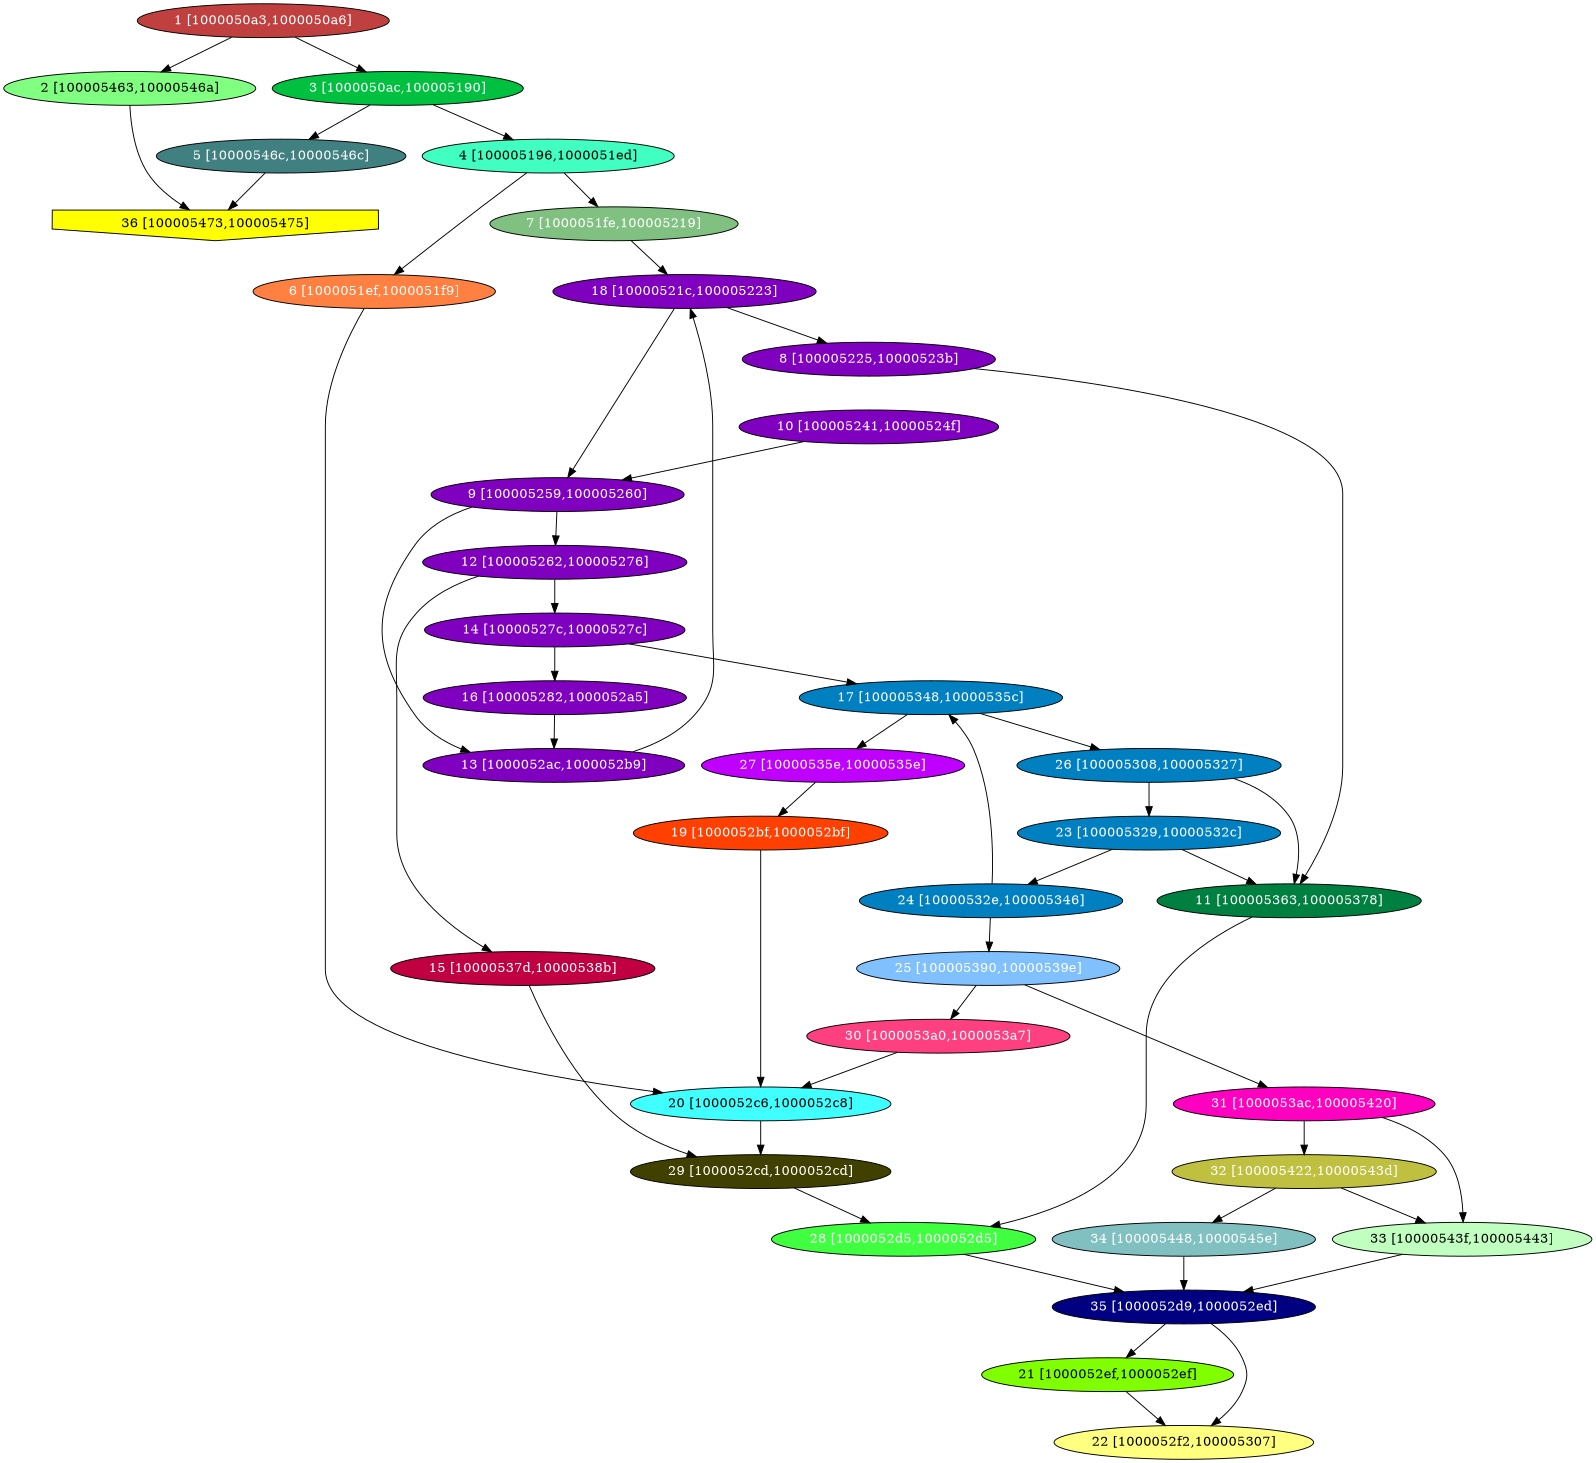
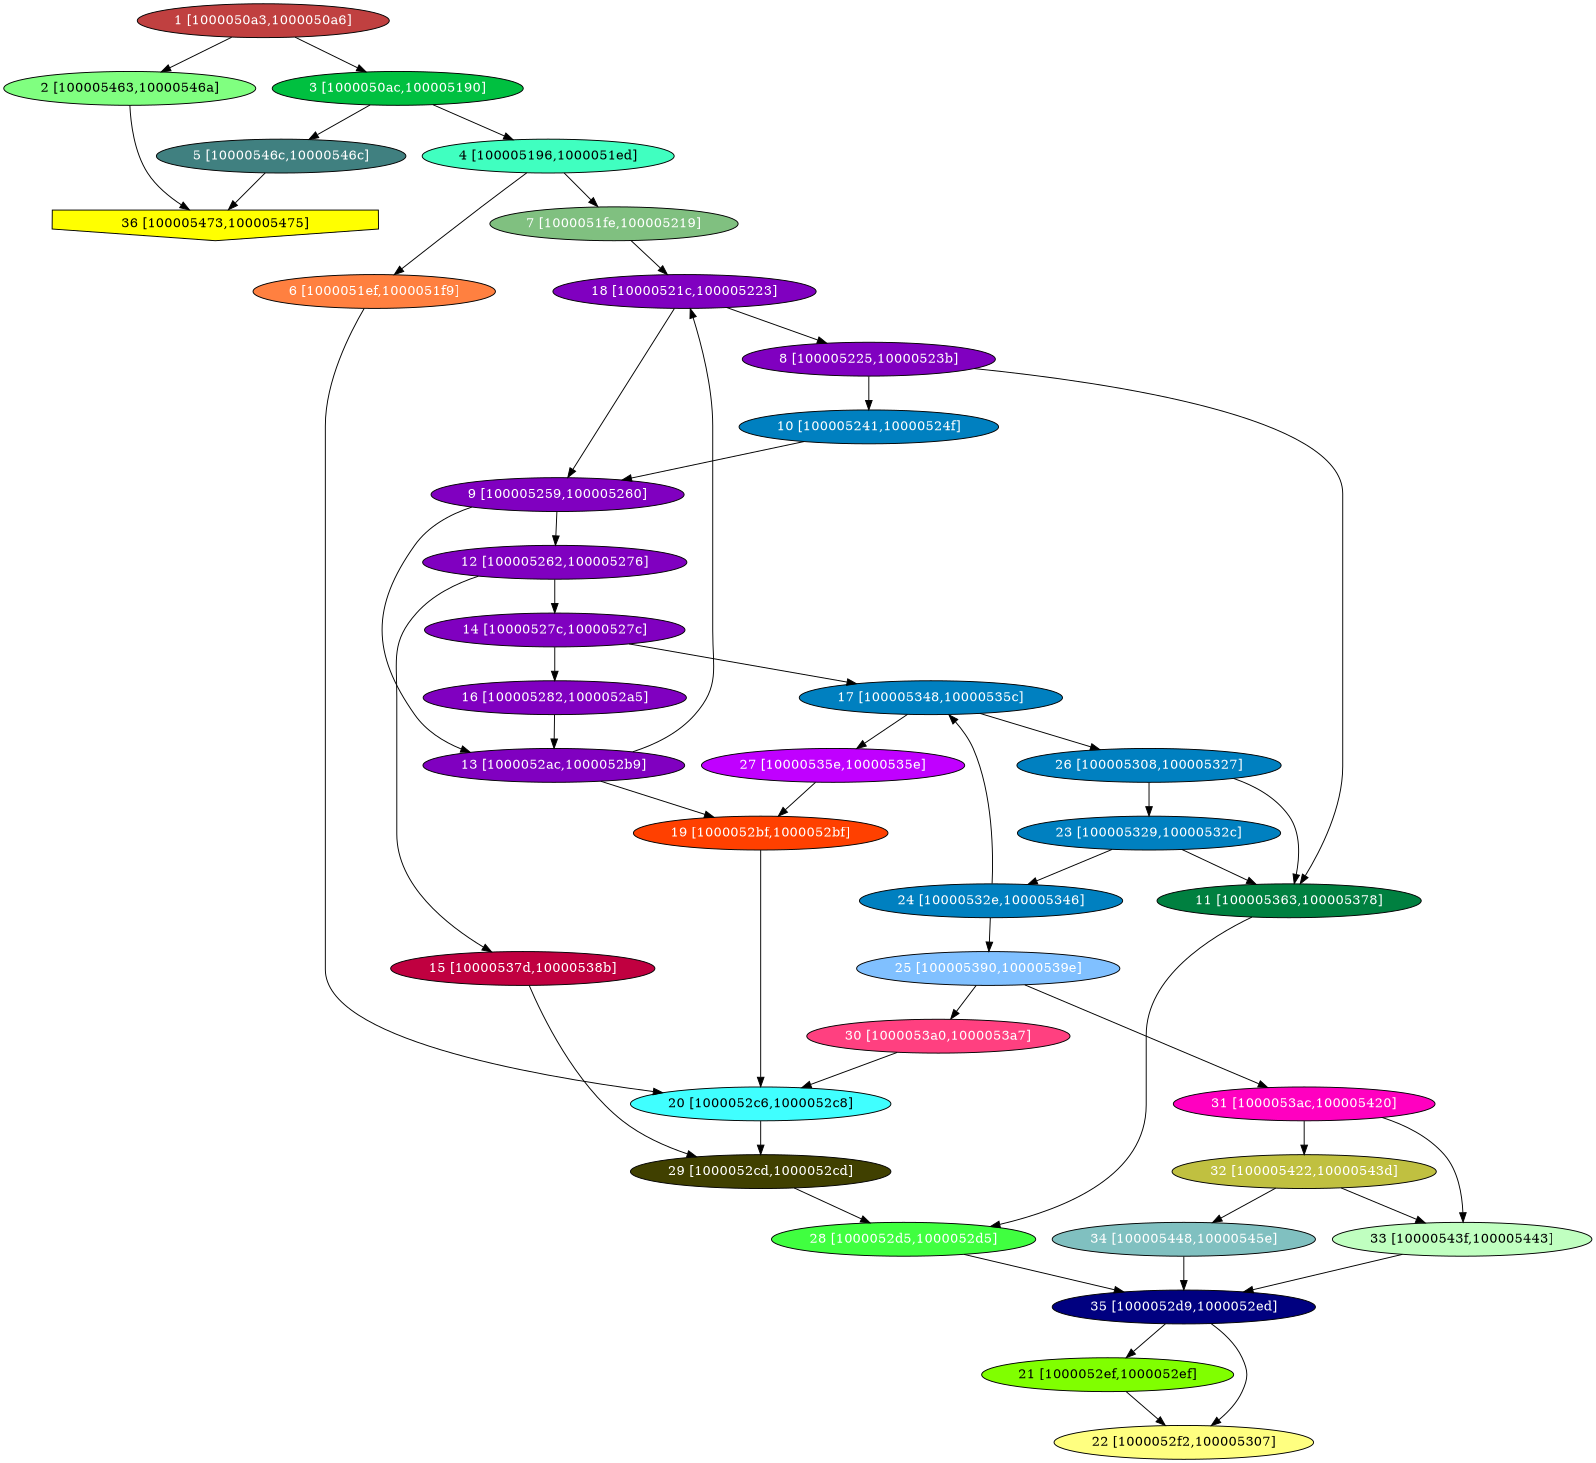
  digraph {
    node [fillcolor="#8000C0" fontcolor="#ffffff" shape=oval style=filled]
    n1 [fillcolor="#C04040" label="1 [1000050a3,1000050a6]"]
    n2 [fillcolor="#80FF80" fontcolor="#000000" label="2 [100005463,10000546a]"]
    n3 [fillcolor="#00C040" label="3 [1000050ac,100005190]"]
    n4 [fillcolor="#FFFF00" fontcolor="#000000" label="36 [100005473,100005475]" shape=invhouse]
    n5 [fillcolor="#40FFC0" fontcolor="#000000" label="4 [100005196,1000051ed]"]
    n6 [fillcolor="#408080" label="5 [10000546c,10000546c]"]
    n7 [fillcolor="#FF8040" label="6 [1000051ef,1000051f9]"]
    n8 [fillcolor="#80C080" label="7 [1000051fe,100005219]"]
    n9 [fillcolor="#40FFFF" fontcolor="#000000" label="20 [1000052c6,1000052c8]"]
    n10 [label="18 [10000521c,100005223]"]
    n11 [fillcolor="#404000" label="29 [1000052cd,1000052cd]"]
    n12 [label="8 [100005225,10000523b]"]
    n13 [label="9 [100005259,100005260]"]
-   n14 [label="10 [100005241,10000524f]"]
+   n14 [fillcolor="#0080C0" label="10 [100005241,10000524f]"]
    n15 [fillcolor="#008040" label="11 [100005363,100005378]"]
    n16 [fillcolor="#40FF40" label="28 [1000052d5,1000052d5]"]
    n17 [label="12 [100005262,100005276]"]
    n18 [label="13 [1000052ac,1000052b9]"]
    n19 [label="14 [10000527c,10000527c]"]
    n20 [fillcolor="#C00040" label="15 [10000537d,10000538b]"]
    n21 [fillcolor="#FF4000" label="19 [1000052bf,1000052bf]"]
    n22 [fillcolor="#000080" label="35 [1000052d9,1000052ed]"]
    n23 [label="16 [100005282,1000052a5]"]
    n24 [fillcolor="#0080C0" label="17 [100005348,10000535c]"]
    n25 [fillcolor="#0080C0" label="26 [100005308,100005327]"]
    n26 [fillcolor="#C000FF" label="27 [10000535e,10000535e]"]
    n27 [fillcolor="#0080C0" label="23 [100005329,10000532c]"]
    n28 [fillcolor="#80FF00" fontcolor="#000000" label="21 [1000052ef,1000052ef]"]
    n29 [fillcolor="#FFFF80" fontcolor="#000000" label="22 [1000052f2,100005307]"]
    n30 [fillcolor="#0080C0" label="24 [10000532e,100005346]"]
    n31 [fillcolor="#80C0FF" label="25 [100005390,10000539e]"]
    n32 [fillcolor="#FF4080" label="30 [1000053a0,1000053a7]"]
    n33 [fillcolor="#FF00C0" label="31 [1000053ac,100005420]"]
    n34 [fillcolor="#C0C040" label="32 [100005422,10000543d]"]
    n35 [fillcolor="#C0FFC0" fontcolor="#000000" label="33 [10000543f,100005443]"]
    n36 [fillcolor="#80C0C0" label="34 [100005448,10000545e]"]
    n1 -> n2
    n1 -> n3
    n2 -> n4
    n3 -> n5
    n3 -> n6
    n5 -> n7
    n5 -> n8
    n6 -> n4
    n7 -> n9
    n8 -> n10
    n9 -> n11
    n10 -> n12
    n10 -> n13
    n11 -> n16
+   n12 -> n14
    n12 -> n15
    n13 -> n17
    n13 -> n18
    n14 -> n13
    n15 -> n16
    n16 -> n22
    n17 -> n19
    n17 -> n20
    n18 -> n10
+   n18 -> n21
    n19 -> n23
    n19 -> n24
    n20 -> n11
    n21 -> n9
    n22 -> n28
    n22 -> n29
    n23 -> n18
    n24 -> n25
    n24 -> n26
    n25 -> n15
    n25 -> n27
    n26 -> n21
    n27 -> n15
    n27 -> n30
    n28 -> n29
    n30 -> n24
    n30 -> n31
    n31 -> n32
    n31 -> n33
    n32 -> n9
    n33 -> n34
    n33 -> n35
    n34 -> n35
    n34 -> n36
    n35 -> n22
    n36 -> n22
  }
